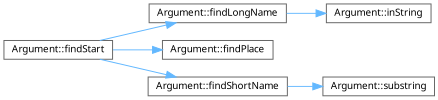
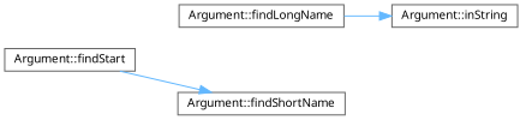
  digraph {
    fontname="Noto Sans"
    rankdir=LR
    node [color=grey40 fillcolor=white fontname="Noto Sans" fontsize=10 shape=box style=filled]
    edge [color=steelblue1 fontname="Noto Sans" fontsize=10 labelfontname=Helvetica labelfontsize=10 style=solid]
    n1 [height=0.2 label="Argument::findStart" width=0.4]
    n2 [height=0.2 label="Argument::findLongName" width=0.4]
-   n3 [height=0.2 label="Argument::findPlace" width=0.4]
    n4 [height=0.2 label="Argument::findShortName" width=0.4]
    n5 [height=0.2 label="Argument::inString" width=0.4]
-   n6 [height=0.2 label="Argument::substring" width=0.4]
-   n1 -> n2
-   n1 -> n3
    n1 -> n4
    n2 -> n5
-   n4 -> n6
  }
